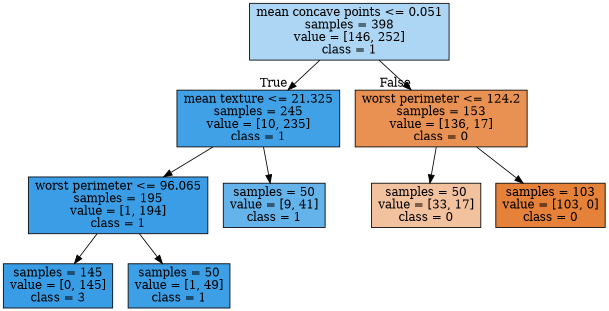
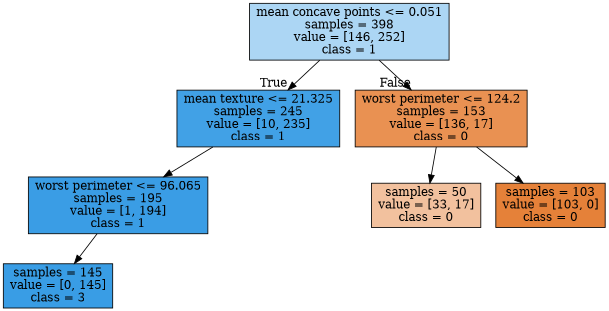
  digraph {
    node [color=black shape=box style=filled]
    n1 [fillcolor="#399de56b" label="mean concave points <= 0.051\nsamples = 398\nvalue = [146, 252]\nclass = 1"]
    n2 [fillcolor="#399de5f4" label="mean texture <= 21.325\nsamples = 245\nvalue = [10, 235]\nclass = 1"]
    n3 [fillcolor="#e58139df" label="worst perimeter <= 124.2\nsamples = 153\nvalue = [136, 17]\nclass = 0"]
    n4 [fillcolor="#399de5fe" label="worst perimeter <= 96.065\nsamples = 195\nvalue = [1, 194]\nclass = 1"]
-   n5 [fillcolor="#399de5c7" label="samples = 50\nvalue = [9, 41]\nclass = 1"]
    n6 [fillcolor="#e581397c" label="samples = 50\nvalue = [33, 17]\nclass = 0"]
    n7 [fillcolor="#e58139ff" label="samples = 103\nvalue = [103, 0]\nclass = 0"]
    n8 [fillcolor="#399de5ff" label="samples = 145\nvalue = [0, 145]\nclass = 3"]
-   n9 [fillcolor="#399de5fa" label="samples = 50\nvalue = [1, 49]\nclass = 1"]
    n1 -> n2 [headlabel=True labelangle=45 labeldistance=2.5]
    n1 -> n3 [headlabel=False labelangle=-45 labeldistance=2.5]
    n2 -> n4
-   n2 -> n5
    n3 -> n6
    n3 -> n7
    n4 -> n8
-   n4 -> n9
  }
